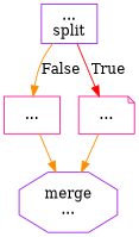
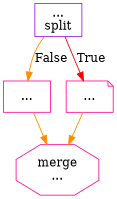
  digraph {
    node [shape=box color=purple]
    edge [color=darkorange]
    n1 [label="...\nsplit"]
    n2 [label="..." color=deeppink]
    n3 [label="..." shape=note color=deeppink]
-   n4 [label="merge\n..." shape=octagon]
+   n4 [label="merge\n..." shape=octagon color=deeppink]
    n1 -> n2 [label=False]
    n1 -> n3 [label=True color=red]
    n2 -> n4
    n3 -> n4
  }
